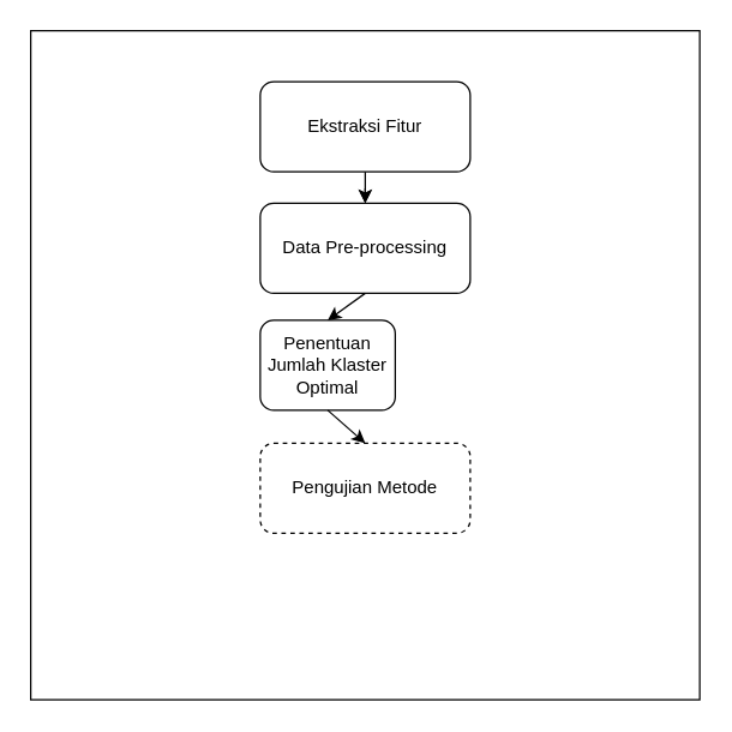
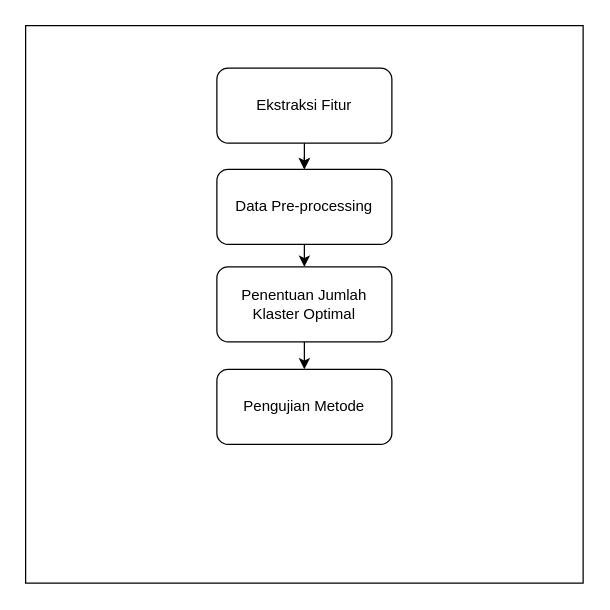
  <mxCell id="0" />
  <mxCell id="1" parent="0" />
  <mxCell id="2" value="" style="whiteSpace=wrap;html=1;aspect=fixed;" vertex="1" parent="1"><mxGeometry x="20" y="20" width="446" height="446" as="geometry" /></mxCell>
  <mxCell id="3" value="Ekstraksi Fitur" style="rounded=1;whiteSpace=wrap;html=1;" vertex="1" parent="1"><mxGeometry x="173" y="54" width="140" height="60" as="geometry" /></mxCell>
  <mxCell id="4" value="Data Pre-processing" style="rounded=1;whiteSpace=wrap;html=1;" vertex="1" parent="1"><mxGeometry x="173" y="135" width="140" height="60" as="geometry" /></mxCell>
- <mxCell id="5" value="Pengujian Metode" style="rounded=1;whiteSpace=wrap;html=1;dashed=1;" vertex="1" parent="1"><mxGeometry x="173" y="295" width="140" height="60" as="geometry" /></mxCell>
- <mxCell id="6" value="Penentuan Jumlah Klaster Optimal" style="rounded=1;whiteSpace=wrap;html=1;" vertex="1" parent="1"><mxGeometry x="173" y="213" width="90" height="60" as="geometry" /></mxCell>
+ <mxCell id="5" value="Pengujian Metode" style="rounded=1;whiteSpace=wrap;html=1;" vertex="1" parent="1"><mxGeometry x="173" y="295" width="140" height="60" as="geometry" /></mxCell>
+ <mxCell id="6" value="Penentuan Jumlah Klaster Optimal" style="rounded=1;whiteSpace=wrap;html=1;" vertex="1" parent="1"><mxGeometry x="173" y="213" width="140" height="60" as="geometry" /></mxCell>
  <mxCell id="7" value="" style="endArrow=classic;html=1;exitX=0.5;exitY=1;exitDx=0;exitDy=0;" edge="1" parent="1" source="3" target="4"><mxGeometry width="50" height="50" relative="1" as="geometry"><mxPoint x="453" y="275" as="sourcePoint" /><mxPoint x="283" y="225" as="targetPoint" /></mxGeometry></mxCell>
  <mxCell id="8" value="" style="endArrow=classic;html=1;exitX=0.5;exitY=1;exitDx=0;exitDy=0;" edge="1" parent="1"><mxGeometry width="50" height="50" relative="1" as="geometry"><mxPoint x="243" y="125" as="sourcePoint" /><mxPoint x="243" y="135" as="targetPoint" /></mxGeometry></mxCell>
  <mxCell id="9" value="" style="endArrow=classic;html=1;exitX=0.5;exitY=1;exitDx=0;exitDy=0;entryX=0.5;entryY=0;entryDx=0;entryDy=0;" edge="1" parent="1" source="4" target="6"><mxGeometry width="50" height="50" relative="1" as="geometry"><mxPoint x="233" y="275" as="sourcePoint" /><mxPoint x="283" y="225" as="targetPoint" /></mxGeometry></mxCell>
  <mxCell id="10" value="" style="endArrow=classic;html=1;exitX=0.5;exitY=1;exitDx=0;exitDy=0;entryX=0.5;entryY=0;entryDx=0;entryDy=0;" edge="1" parent="1" source="6" target="5"><mxGeometry width="50" height="50" relative="1" as="geometry"><mxPoint x="243" y="325" as="sourcePoint" /><mxPoint x="293" y="275" as="targetPoint" /></mxGeometry></mxCell>
